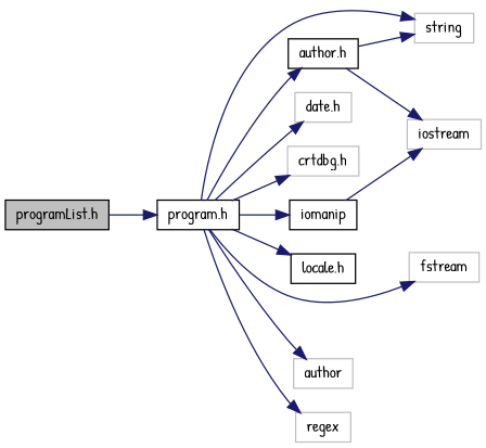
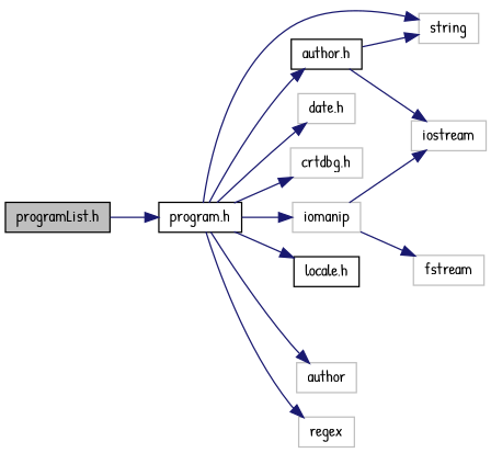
  digraph {
    fontname="Patrick Hand"
    rankdir=LR
    node [color=grey75 fillcolor=white fontname="Patrick Hand" fontsize=12 shape=record style=filled]
    edge [color=midnightblue fontname="Patrick Hand" fontsize=12 labelfontname=Helvetica labelfontsize=12 style=solid]
    n1 [color=black fillcolor=grey75 fontcolor=black height=0.2 label="programList.h" width=0.4]
    n2 [color=black height=0.2 label="program.h" width=0.4]
    n3 [color=black height=0.2 label="author.h" width=0.4]
    n4 [height=0.2 label=string width=0.4]
    n5 [height=0.2 label="date.h" width=0.4]
    n6 [height=0.2 label="crtdbg.h" width=0.4]
-   n7 [color=black height=0.2 label=iomanip width=0.4]
+   n7 [height=0.2 label=iomanip width=0.4]
    n8 [color=black height=0.2 label="locale.h" width=0.4]
    n9 [height=0.2 label=fstream width=0.4]
    n10 [height=0.2 label=author width=0.4]
    n11 [height=0.2 label=regex width=0.4]
    n12 [height=0.2 label=iostream width=0.4]
    n1 -> n2
    n2 -> n3
    n2 -> n4
    n2 -> n5
    n2 -> n6
    n2 -> n7
    n2 -> n8
-   n2 -> n9
+   n7 -> n9
    n2 -> n10
    n2 -> n11
    n3 -> n4
    n3 -> n12
    n7 -> n12
  }
